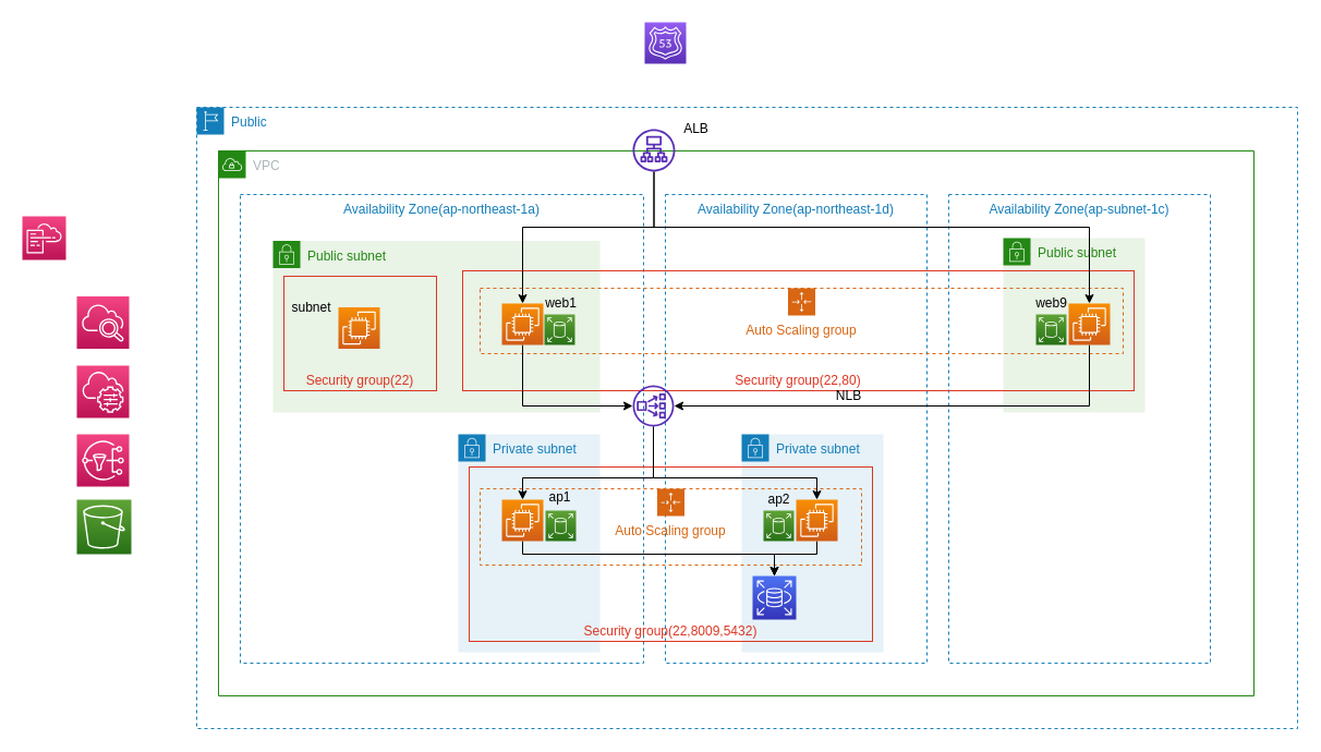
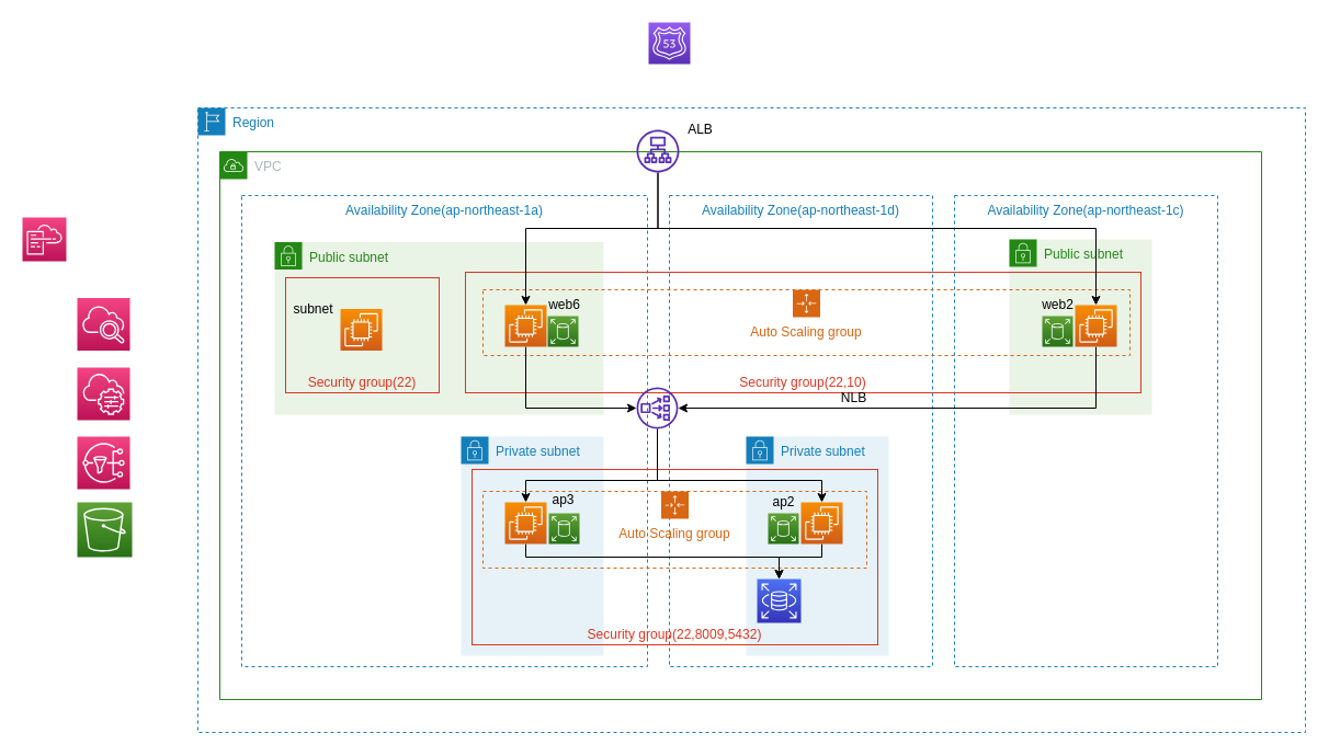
  <mxCell id="0" />
  <mxCell id="1" parent="0" />
  <mxCell id="2" value="VPC" style="points=[[0,0],[0.25,0],[0.5,0],[0.75,0],[1,0],[1,0.25],[1,0.5],[1,0.75],[1,1],[0.75,1],[0.5,1],[0.25,1],[0,1],[0,0.75],[0,0.5],[0,0.25]];outlineConnect=0;gradientColor=none;html=1;whiteSpace=wrap;fontSize=12;fontStyle=0;shape=mxgraph.aws4.group;grIcon=mxgraph.aws4.group_vpc;strokeColor=#248814;fillColor=none;verticalAlign=top;align=left;spacingLeft=30;fontColor=#AAB7B8;dashed=0;" vertex="1" parent="1"><mxGeometry x="200" y="138" width="950" height="500" as="geometry" /></mxCell>
- <mxCell id="3" value="Public" style="points=[[0,0],[0.25,0],[0.5,0],[0.75,0],[1,0],[1,0.25],[1,0.5],[1,0.75],[1,1],[0.75,1],[0.5,1],[0.25,1],[0,1],[0,0.75],[0,0.5],[0,0.25]];outlineConnect=0;gradientColor=none;html=1;whiteSpace=wrap;fontSize=12;fontStyle=0;shape=mxgraph.aws4.group;grIcon=mxgraph.aws4.group_region;strokeColor=#147EBA;fillColor=none;verticalAlign=top;align=left;spacingLeft=30;fontColor=#147EBA;dashed=1;" vertex="1" parent="1"><mxGeometry x="180" y="98" width="1010" height="570" as="geometry" /></mxCell>
+ <mxCell id="3" value="Region" style="points=[[0,0],[0.25,0],[0.5,0],[0.75,0],[1,0],[1,0.25],[1,0.5],[1,0.75],[1,1],[0.75,1],[0.5,1],[0.25,1],[0,1],[0,0.75],[0,0.5],[0,0.25]];outlineConnect=0;gradientColor=none;html=1;whiteSpace=wrap;fontSize=12;fontStyle=0;shape=mxgraph.aws4.group;grIcon=mxgraph.aws4.group_region;strokeColor=#147EBA;fillColor=none;verticalAlign=top;align=left;spacingLeft=30;fontColor=#147EBA;dashed=1;" vertex="1" parent="1"><mxGeometry x="180" y="98" width="1010" height="570" as="geometry" /></mxCell>
  <mxCell id="4" value="Availability Zone(ap-northeast-1a)" style="fillColor=none;strokeColor=#147EBA;dashed=1;verticalAlign=top;fontStyle=0;fontColor=#147EBA;" vertex="1" parent="1"><mxGeometry x="220" y="178" width="370" height="430" as="geometry" /></mxCell>
  <mxCell id="5" value="Availability Zone(ap-northeast-1d)" style="fillColor=none;strokeColor=#147EBA;dashed=1;verticalAlign=top;fontStyle=0;fontColor=#147EBA;" vertex="1" parent="1"><mxGeometry x="610" y="178" width="240" height="430" as="geometry" /></mxCell>
- <mxCell id="6" value="Availability Zone(ap-subnet-1c)" style="fillColor=none;strokeColor=#147EBA;dashed=1;verticalAlign=top;fontStyle=0;fontColor=#147EBA;" vertex="1" parent="1"><mxGeometry x="870" y="178" width="240" height="430" as="geometry" /></mxCell>
+ <mxCell id="6" value="Availability Zone(ap-northeast-1c)" style="fillColor=none;strokeColor=#147EBA;dashed=1;verticalAlign=top;fontStyle=0;fontColor=#147EBA;" vertex="1" parent="1"><mxGeometry x="870" y="178" width="240" height="430" as="geometry" /></mxCell>
  <mxCell id="7" value="Private subnet" style="points=[[0,0],[0.25,0],[0.5,0],[0.75,0],[1,0],[1,0.25],[1,0.5],[1,0.75],[1,1],[0.75,1],[0.5,1],[0.25,1],[0,1],[0,0.75],[0,0.5],[0,0.25]];outlineConnect=0;gradientColor=none;html=1;whiteSpace=wrap;fontSize=12;fontStyle=0;shape=mxgraph.aws4.group;grIcon=mxgraph.aws4.group_security_group;grStroke=0;strokeColor=#147EBA;fillColor=#E6F2F8;verticalAlign=top;align=left;spacingLeft=30;fontColor=#147EBA;dashed=0;" vertex="1" parent="1"><mxGeometry x="420" y="398" width="130" height="200" as="geometry" /></mxCell>
  <mxCell id="8" value="Private subnet" style="points=[[0,0],[0.25,0],[0.5,0],[0.75,0],[1,0],[1,0.25],[1,0.5],[1,0.75],[1,1],[0.75,1],[0.5,1],[0.25,1],[0,1],[0,0.75],[0,0.5],[0,0.25]];outlineConnect=0;gradientColor=none;html=1;whiteSpace=wrap;fontSize=12;fontStyle=0;shape=mxgraph.aws4.group;grIcon=mxgraph.aws4.group_security_group;grStroke=0;strokeColor=#147EBA;fillColor=#E6F2F8;verticalAlign=top;align=left;spacingLeft=30;fontColor=#147EBA;dashed=0;" vertex="1" parent="1"><mxGeometry x="680" y="398" width="130" height="200" as="geometry" /></mxCell>
  <mxCell id="9" value="Security group(22,8009,5432)" style="fillColor=none;strokeColor=#DD3522;verticalAlign=bottom;fontStyle=0;fontColor=#DD3522;" vertex="1" parent="1"><mxGeometry x="430" y="428" width="370" height="160" as="geometry" /></mxCell>
  <mxCell id="10" value="Public subnet" style="points=[[0,0],[0.25,0],[0.5,0],[0.75,0],[1,0],[1,0.25],[1,0.5],[1,0.75],[1,1],[0.75,1],[0.5,1],[0.25,1],[0,1],[0,0.75],[0,0.5],[0,0.25]];outlineConnect=0;gradientColor=none;html=1;whiteSpace=wrap;fontSize=12;fontStyle=0;shape=mxgraph.aws4.group;grIcon=mxgraph.aws4.group_security_group;grStroke=0;strokeColor=#248814;fillColor=#E9F3E6;verticalAlign=top;align=left;spacingLeft=30;fontColor=#248814;dashed=0;" vertex="1" parent="1"><mxGeometry x="250" y="220.5" width="300" height="157.5" as="geometry" /></mxCell>
  <mxCell id="11" value="Public subnet" style="points=[[0,0],[0.25,0],[0.5,0],[0.75,0],[1,0],[1,0.25],[1,0.5],[1,0.75],[1,1],[0.75,1],[0.5,1],[0.25,1],[0,1],[0,0.75],[0,0.5],[0,0.25]];outlineConnect=0;gradientColor=none;html=1;whiteSpace=wrap;fontSize=12;fontStyle=0;shape=mxgraph.aws4.group;grIcon=mxgraph.aws4.group_security_group;grStroke=0;strokeColor=#248814;fillColor=#E9F3E6;verticalAlign=top;align=left;spacingLeft=30;fontColor=#248814;dashed=0;" vertex="1" parent="1"><mxGeometry x="920" y="218" width="130" height="160" as="geometry" /></mxCell>
- <mxCell id="12" value="Security group(22,80)" style="fillColor=none;strokeColor=#DD3522;verticalAlign=bottom;fontStyle=0;fontColor=#DD3522;" vertex="1" parent="1"><mxGeometry x="424" y="248" width="616" height="110" as="geometry" /></mxCell>
+ <mxCell id="12" value="Security group(22,10)" style="fillColor=none;strokeColor=#DD3522;verticalAlign=bottom;fontStyle=0;fontColor=#DD3522;" vertex="1" parent="1"><mxGeometry x="424" y="248" width="616" height="110" as="geometry" /></mxCell>
  <mxCell id="13" value="Security group(22)" style="fillColor=none;strokeColor=#DD3522;verticalAlign=bottom;fontStyle=0;fontColor=#DD3522;" vertex="1" parent="1"><mxGeometry x="260" y="253" width="140" height="105" as="geometry" /></mxCell>
  <mxCell id="14" value="" style="outlineConnect=0;fontColor=#232F3E;gradientColor=#F78E04;gradientDirection=north;fillColor=#D05C17;strokeColor=#ffffff;dashed=0;verticalLabelPosition=bottom;verticalAlign=top;align=center;html=1;fontSize=12;fontStyle=0;aspect=fixed;shape=mxgraph.aws4.resourceIcon;resIcon=mxgraph.aws4.ec2;" vertex="1" parent="1"><mxGeometry x="310" y="281.5" width="38" height="38" as="geometry" /></mxCell>
  <mxCell id="15" value="" style="outlineConnect=0;fontColor=#232F3E;gradientColor=#945DF2;gradientDirection=north;fillColor=#5A30B5;strokeColor=#ffffff;dashed=0;verticalLabelPosition=bottom;verticalAlign=top;align=center;html=1;fontSize=12;fontStyle=0;aspect=fixed;shape=mxgraph.aws4.resourceIcon;resIcon=mxgraph.aws4.route_53;" vertex="1" parent="1"><mxGeometry x="591" y="20" width="38" height="38" as="geometry" /></mxCell>
  <mxCell id="16" value="Auto Scaling group" style="points=[[0,0],[0.25,0],[0.5,0],[0.75,0],[1,0],[1,0.25],[1,0.5],[1,0.75],[1,1],[0.75,1],[0.5,1],[0.25,1],[0,1],[0,0.75],[0,0.5],[0,0.25]];outlineConnect=0;gradientColor=none;html=1;whiteSpace=wrap;fontSize=12;fontStyle=0;shape=mxgraph.aws4.groupCenter;grIcon=mxgraph.aws4.group_auto_scaling_group;grStroke=1;strokeColor=#D86613;fillColor=none;verticalAlign=top;align=center;fontColor=#D86613;dashed=1;spacingTop=25;" vertex="1" parent="1"><mxGeometry x="440" y="264" width="590" height="60" as="geometry" /></mxCell>
  <mxCell id="17" value="Auto Scaling group" style="points=[[0,0],[0.25,0],[0.5,0],[0.75,0],[1,0],[1,0.25],[1,0.5],[1,0.75],[1,1],[0.75,1],[0.5,1],[0.25,1],[0,1],[0,0.75],[0,0.5],[0,0.25]];outlineConnect=0;gradientColor=none;html=1;whiteSpace=wrap;fontSize=12;fontStyle=0;shape=mxgraph.aws4.groupCenter;grIcon=mxgraph.aws4.group_auto_scaling_group;grStroke=1;strokeColor=#D86613;fillColor=none;verticalAlign=top;align=center;fontColor=#D86613;dashed=1;spacingTop=25;" vertex="1" parent="1"><mxGeometry x="440" y="448" width="350" height="70" as="geometry" /></mxCell>
  <mxCell id="18" value="" style="outlineConnect=0;fontColor=#232F3E;gradientColor=#60A337;gradientDirection=north;fillColor=#277116;strokeColor=#ffffff;dashed=0;verticalLabelPosition=bottom;verticalAlign=top;align=center;html=1;fontSize=12;fontStyle=0;aspect=fixed;shape=mxgraph.aws4.resourceIcon;resIcon=mxgraph.aws4.s3;" vertex="1" parent="1"><mxGeometry x="70" y="458" width="50" height="50" as="geometry" /></mxCell>
  <mxCell id="19" value="" style="outlineConnect=0;fontColor=#232F3E;gradientColor=#60A337;gradientDirection=north;fillColor=#277116;strokeColor=#ffffff;dashed=0;verticalLabelPosition=bottom;verticalAlign=top;align=center;html=1;fontSize=12;fontStyle=0;aspect=fixed;shape=mxgraph.aws4.resourceIcon;resIcon=mxgraph.aws4.elastic_block_store;" vertex="1" parent="1"><mxGeometry x="700" y="468" width="28" height="28" as="geometry" /></mxCell>
  <mxCell id="20" value="" style="outlineConnect=0;fontColor=#232F3E;gradientColor=#60A337;gradientDirection=north;fillColor=#277116;strokeColor=#ffffff;dashed=0;verticalLabelPosition=bottom;verticalAlign=top;align=center;html=1;fontSize=12;fontStyle=0;aspect=fixed;shape=mxgraph.aws4.resourceIcon;resIcon=mxgraph.aws4.elastic_block_store;" vertex="1" parent="1"><mxGeometry x="500" y="468" width="28" height="28" as="geometry" /></mxCell>
  <mxCell id="21" value="" style="outlineConnect=0;fontColor=#232F3E;gradientColor=#F34482;gradientDirection=north;fillColor=#BC1356;strokeColor=#ffffff;dashed=0;verticalLabelPosition=bottom;verticalAlign=top;align=center;html=1;fontSize=12;fontStyle=0;aspect=fixed;shape=mxgraph.aws4.resourceIcon;resIcon=mxgraph.aws4.cloudwatch_2;" vertex="1" parent="1"><mxGeometry x="70" y="271.5" width="48" height="48" as="geometry" /></mxCell>
  <mxCell id="22" value="" style="outlineConnect=0;fontColor=#232F3E;gradientColor=#F34482;gradientDirection=north;fillColor=#BC1356;strokeColor=#ffffff;dashed=0;verticalLabelPosition=bottom;verticalAlign=top;align=center;html=1;fontSize=12;fontStyle=0;aspect=fixed;shape=mxgraph.aws4.resourceIcon;resIcon=mxgraph.aws4.cloudformation;" vertex="1" parent="1"><mxGeometry x="20" y="198" width="40" height="40" as="geometry" /></mxCell>
  <mxCell id="23" value="" style="outlineConnect=0;fontColor=#232F3E;gradientColor=#F34482;gradientDirection=north;fillColor=#BC1356;strokeColor=#ffffff;dashed=0;verticalLabelPosition=bottom;verticalAlign=top;align=center;html=1;fontSize=12;fontStyle=0;aspect=fixed;shape=mxgraph.aws4.resourceIcon;resIcon=mxgraph.aws4.systems_manager;" vertex="1" parent="1"><mxGeometry x="70" y="335" width="48" height="48" as="geometry" /></mxCell>
  <mxCell id="24" value="" style="outlineConnect=0;fontColor=#232F3E;gradientColor=#F34482;gradientDirection=north;fillColor=#BC1356;strokeColor=#ffffff;dashed=0;verticalLabelPosition=bottom;verticalAlign=top;align=center;html=1;fontSize=12;fontStyle=0;aspect=fixed;shape=mxgraph.aws4.resourceIcon;resIcon=mxgraph.aws4.sns;" vertex="1" parent="1"><mxGeometry x="70" y="398" width="48" height="48" as="geometry" /></mxCell>
  <mxCell id="25" style="edgeStyle=orthogonalEdgeStyle;rounded=0;orthogonalLoop=1;jettySize=auto;html=1;" edge="1" parent="1" source="27" target="47"><mxGeometry relative="1" as="geometry"><Array as="points"><mxPoint x="600" y="208" /><mxPoint x="479" y="208" /></Array></mxGeometry></mxCell>
  <mxCell id="26" style="edgeStyle=orthogonalEdgeStyle;rounded=0;orthogonalLoop=1;jettySize=auto;html=1;" edge="1" parent="1" source="27" target="45"><mxGeometry relative="1" as="geometry"><Array as="points"><mxPoint x="600" y="208" /><mxPoint x="999" y="208" /></Array></mxGeometry></mxCell>
  <mxCell id="27" value="" style="outlineConnect=0;fontColor=#232F3E;gradientColor=none;fillColor=#5A30B5;strokeColor=none;dashed=0;verticalLabelPosition=bottom;verticalAlign=top;align=center;html=1;fontSize=12;fontStyle=0;aspect=fixed;pointerEvents=1;shape=mxgraph.aws4.application_load_balancer;" vertex="1" parent="1"><mxGeometry x="580" y="118" width="39" height="39" as="geometry" /></mxCell>
  <mxCell id="28" value="" style="outlineConnect=0;fontColor=#232F3E;gradientColor=#60A337;gradientDirection=north;fillColor=#277116;strokeColor=#ffffff;dashed=0;verticalLabelPosition=bottom;verticalAlign=top;align=center;html=1;fontSize=12;fontStyle=0;aspect=fixed;shape=mxgraph.aws4.resourceIcon;resIcon=mxgraph.aws4.elastic_block_store;" vertex="1" parent="1"><mxGeometry x="499" y="288" width="28" height="28" as="geometry" /></mxCell>
  <mxCell id="29" value="" style="outlineConnect=0;fontColor=#232F3E;gradientColor=#60A337;gradientDirection=north;fillColor=#277116;strokeColor=#ffffff;dashed=0;verticalLabelPosition=bottom;verticalAlign=top;align=center;html=1;fontSize=12;fontStyle=0;aspect=fixed;shape=mxgraph.aws4.resourceIcon;resIcon=mxgraph.aws4.elastic_block_store;" vertex="1" parent="1"><mxGeometry x="950" y="288" width="28" height="28" as="geometry" /></mxCell>
  <mxCell id="30" value="subnet" style="text;html=1;resizable=0;autosize=1;align=center;verticalAlign=middle;points=[];fillColor=none;strokeColor=none;rounded=0;" vertex="1" parent="1"><mxGeometry x="260" y="271.5" width="50" height="20" as="geometry" /></mxCell>
- <mxCell id="31" value="web1" style="text;html=1;resizable=0;autosize=1;align=center;verticalAlign=middle;points=[];fillColor=none;strokeColor=none;rounded=0;" vertex="1" parent="1"><mxGeometry x="494" y="268" width="40" height="20" as="geometry" /></mxCell>
- <mxCell id="32" value="web9" style="text;html=1;resizable=0;autosize=1;align=center;verticalAlign=middle;points=[];fillColor=none;strokeColor=none;rounded=0;" vertex="1" parent="1"><mxGeometry x="944" y="268" width="40" height="20" as="geometry" /></mxCell>
- <mxCell id="33" value="ap1" style="text;html=1;resizable=0;autosize=1;align=center;verticalAlign=middle;points=[];fillColor=none;strokeColor=none;rounded=0;" vertex="1" parent="1"><mxGeometry x="493" y="446" width="40" height="20" as="geometry" /></mxCell>
+ <mxCell id="31" value="web6" style="text;html=1;resizable=0;autosize=1;align=center;verticalAlign=middle;points=[];fillColor=none;strokeColor=none;rounded=0;" vertex="1" parent="1"><mxGeometry x="494" y="268" width="40" height="20" as="geometry" /></mxCell>
+ <mxCell id="32" value="web2" style="text;html=1;resizable=0;autosize=1;align=center;verticalAlign=middle;points=[];fillColor=none;strokeColor=none;rounded=0;" vertex="1" parent="1"><mxGeometry x="944" y="268" width="40" height="20" as="geometry" /></mxCell>
+ <mxCell id="33" value="ap3" style="text;html=1;resizable=0;autosize=1;align=center;verticalAlign=middle;points=[];fillColor=none;strokeColor=none;rounded=0;" vertex="1" parent="1"><mxGeometry x="493" y="446" width="40" height="20" as="geometry" /></mxCell>
  <mxCell id="34" value="ap2" style="text;html=1;resizable=0;autosize=1;align=center;verticalAlign=middle;points=[];fillColor=none;strokeColor=none;rounded=0;" vertex="1" parent="1"><mxGeometry x="694" y="448" width="40" height="20" as="geometry" /></mxCell>
  <mxCell id="35" value="NLB" style="text;html=1;resizable=0;autosize=1;align=center;verticalAlign=middle;points=[];fillColor=none;strokeColor=none;rounded=0;" vertex="1" parent="1"><mxGeometry x="758" y="353" width="40" height="20" as="geometry" /></mxCell>
  <mxCell id="36" value="ALB" style="text;html=1;resizable=0;autosize=1;align=center;verticalAlign=middle;points=[];fillColor=none;strokeColor=none;rounded=0;" vertex="1" parent="1"><mxGeometry x="618" y="108" width="40" height="20" as="geometry" /></mxCell>
  <mxCell id="37" style="edgeStyle=orthogonalEdgeStyle;rounded=0;orthogonalLoop=1;jettySize=auto;html=1;" edge="1" parent="1" source="38" target="48"><mxGeometry relative="1" as="geometry"><Array as="points"><mxPoint x="479" y="508" /><mxPoint x="710" y="508" /></Array></mxGeometry></mxCell>
  <mxCell id="38" value="" style="outlineConnect=0;fontColor=#232F3E;gradientColor=#F78E04;gradientDirection=north;fillColor=#D05C17;strokeColor=#ffffff;dashed=0;verticalLabelPosition=bottom;verticalAlign=top;align=center;html=1;fontSize=12;fontStyle=0;aspect=fixed;shape=mxgraph.aws4.resourceIcon;resIcon=mxgraph.aws4.ec2;" vertex="1" parent="1"><mxGeometry x="460" y="458" width="38" height="38" as="geometry" /></mxCell>
  <mxCell id="39" style="edgeStyle=orthogonalEdgeStyle;rounded=0;orthogonalLoop=1;jettySize=auto;html=1;" edge="1" parent="1" source="40" target="48"><mxGeometry relative="1" as="geometry"><Array as="points"><mxPoint x="749" y="508" /><mxPoint x="710" y="508" /></Array></mxGeometry></mxCell>
  <mxCell id="40" value="" style="outlineConnect=0;fontColor=#232F3E;gradientColor=#F78E04;gradientDirection=north;fillColor=#D05C17;strokeColor=#ffffff;dashed=0;verticalLabelPosition=bottom;verticalAlign=top;align=center;html=1;fontSize=12;fontStyle=0;aspect=fixed;shape=mxgraph.aws4.resourceIcon;resIcon=mxgraph.aws4.ec2;" vertex="1" parent="1"><mxGeometry x="730" y="458" width="38" height="38" as="geometry" /></mxCell>
  <mxCell id="41" style="edgeStyle=orthogonalEdgeStyle;rounded=0;orthogonalLoop=1;jettySize=auto;html=1;" edge="1" parent="1" source="43" target="38"><mxGeometry relative="1" as="geometry"><Array as="points"><mxPoint x="599" y="438" /><mxPoint x="479" y="438" /></Array></mxGeometry></mxCell>
  <mxCell id="42" style="edgeStyle=orthogonalEdgeStyle;rounded=0;orthogonalLoop=1;jettySize=auto;html=1;" edge="1" parent="1" source="43" target="40"><mxGeometry relative="1" as="geometry"><Array as="points"><mxPoint x="599" y="438" /><mxPoint x="749" y="438" /></Array></mxGeometry></mxCell>
  <mxCell id="43" value="" style="outlineConnect=0;fontColor=#232F3E;gradientColor=none;fillColor=#5A30B5;strokeColor=none;dashed=0;verticalLabelPosition=bottom;verticalAlign=top;align=center;html=1;fontSize=12;fontStyle=0;aspect=fixed;pointerEvents=1;shape=mxgraph.aws4.network_load_balancer;" vertex="1" parent="1"><mxGeometry x="580" y="353" width="38" height="38" as="geometry" /></mxCell>
  <mxCell id="44" style="edgeStyle=orthogonalEdgeStyle;rounded=0;orthogonalLoop=1;jettySize=auto;html=1;" edge="1" parent="1" source="45" target="43"><mxGeometry relative="1" as="geometry"><Array as="points"><mxPoint x="999" y="372" /></Array></mxGeometry></mxCell>
  <mxCell id="45" value="" style="outlineConnect=0;fontColor=#232F3E;gradientColor=#F78E04;gradientDirection=north;fillColor=#D05C17;strokeColor=#ffffff;dashed=0;verticalLabelPosition=bottom;verticalAlign=top;align=center;html=1;fontSize=12;fontStyle=0;aspect=fixed;shape=mxgraph.aws4.resourceIcon;resIcon=mxgraph.aws4.ec2;" vertex="1" parent="1"><mxGeometry x="980" y="278" width="38" height="38" as="geometry" /></mxCell>
  <mxCell id="46" style="edgeStyle=orthogonalEdgeStyle;rounded=0;orthogonalLoop=1;jettySize=auto;html=1;" edge="1" parent="1" source="47" target="43"><mxGeometry relative="1" as="geometry"><Array as="points"><mxPoint x="479" y="372" /></Array></mxGeometry></mxCell>
  <mxCell id="47" value="" style="outlineConnect=0;fontColor=#232F3E;gradientColor=#F78E04;gradientDirection=north;fillColor=#D05C17;strokeColor=#ffffff;dashed=0;verticalLabelPosition=bottom;verticalAlign=top;align=center;html=1;fontSize=12;fontStyle=0;aspect=fixed;shape=mxgraph.aws4.resourceIcon;resIcon=mxgraph.aws4.ec2;" vertex="1" parent="1"><mxGeometry x="460" y="278" width="38" height="38" as="geometry" /></mxCell>
  <mxCell id="48" value="" style="outlineConnect=0;fontColor=#232F3E;gradientColor=#4D72F3;gradientDirection=north;fillColor=#3334B9;strokeColor=#ffffff;dashed=0;verticalLabelPosition=bottom;verticalAlign=top;align=center;html=1;fontSize=12;fontStyle=0;aspect=fixed;shape=mxgraph.aws4.resourceIcon;resIcon=mxgraph.aws4.rds;" vertex="1" parent="1"><mxGeometry x="690" y="528" width="40" height="40" as="geometry" /></mxCell>
